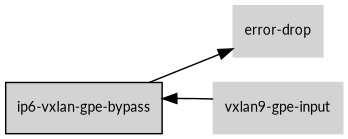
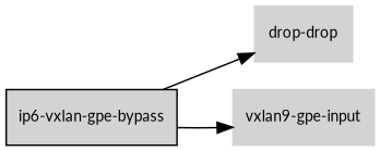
  digraph {
    fontname=Lato
    rankdir=LR
    node [color=lightgray fillcolor=lightgray fontcolor=black fontname=Lato fontsize=10 shape=box style=filled]
    edge [fontname=Lato fontsize=8]
    "ip6-vxlan-gpe-bypass" [color=black]
-   "error-drop"
+   "error-drop" [label="drop-drop"]
    n3 [label="vxlan9-gpe-input"]
    "ip6-vxlan-gpe-bypass" -> "error-drop"
-   n3 -> "ip6-vxlan-gpe-bypass"
+   "ip6-vxlan-gpe-bypass" -> n3
  }
